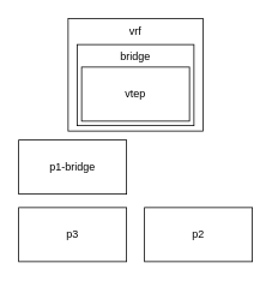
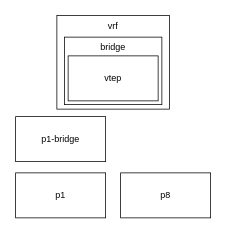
  <mxCell id="0" />
  <mxCell id="1" parent="0" />
  <mxCell id="2" value="vrf" style="rounded=0;whiteSpace=wrap;html=1;verticalAlign=top;" vertex="1" parent="1"><mxGeometry x="75" y="20" width="150" height="125" as="geometry" /></mxCell>
  <mxCell id="3" value="bridge" style="rounded=0;whiteSpace=wrap;html=1;verticalAlign=top;" vertex="1" parent="1"><mxGeometry x="85" y="49" width="130" height="90" as="geometry" /></mxCell>
  <mxCell id="4" value="vtep" style="rounded=0;whiteSpace=wrap;html=1;" vertex="1" parent="1"><mxGeometry x="90" y="74" width="120" height="60" as="geometry" /></mxCell>
- <mxCell id="5" value="p3" style="rounded=0;whiteSpace=wrap;html=1;" vertex="1" parent="1"><mxGeometry x="20" y="230" width="120" height="60" as="geometry" /></mxCell>
- <mxCell id="6" value="p2" style="rounded=0;whiteSpace=wrap;html=1;" vertex="1" parent="1"><mxGeometry x="160" y="230" width="120" height="60" as="geometry" /></mxCell>
+ <mxCell id="5" value="p1" style="rounded=0;whiteSpace=wrap;html=1;" vertex="1" parent="1"><mxGeometry x="20" y="230" width="120" height="60" as="geometry" /></mxCell>
+ <mxCell id="6" value="p8" style="rounded=0;whiteSpace=wrap;html=1;" vertex="1" parent="1"><mxGeometry x="160" y="230" width="120" height="60" as="geometry" /></mxCell>
  <mxCell id="7" style="edgeStyle=orthogonalEdgeStyle;rounded=0;orthogonalLoop=1;jettySize=auto;html=1;exitX=0.5;exitY=1;exitDx=0;exitDy=0;" edge="1" parent="1"><mxGeometry relative="1" as="geometry"><mxPoint x="145" y="135" as="sourcePoint" /><mxPoint x="145" y="135" as="targetPoint" /></mxGeometry></mxCell>
  <mxCell id="8" value="p1-bridge" style="rounded=0;whiteSpace=wrap;html=1;" vertex="1" parent="1"><mxGeometry x="20" y="155" width="120" height="60" as="geometry" /></mxCell>
